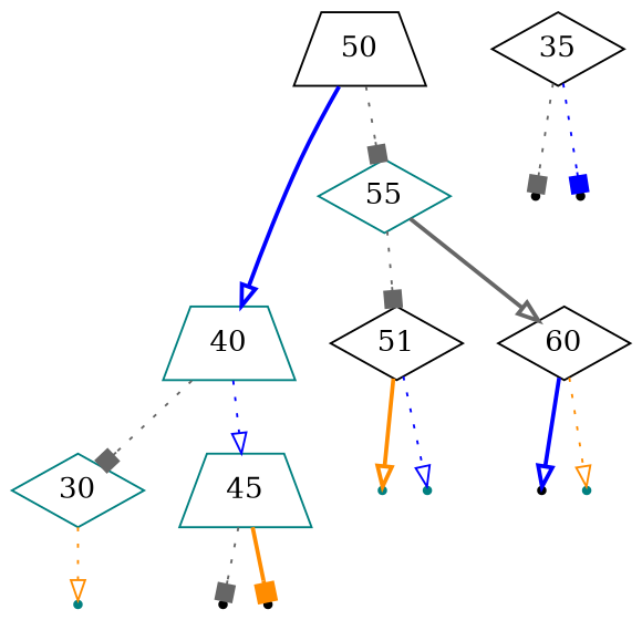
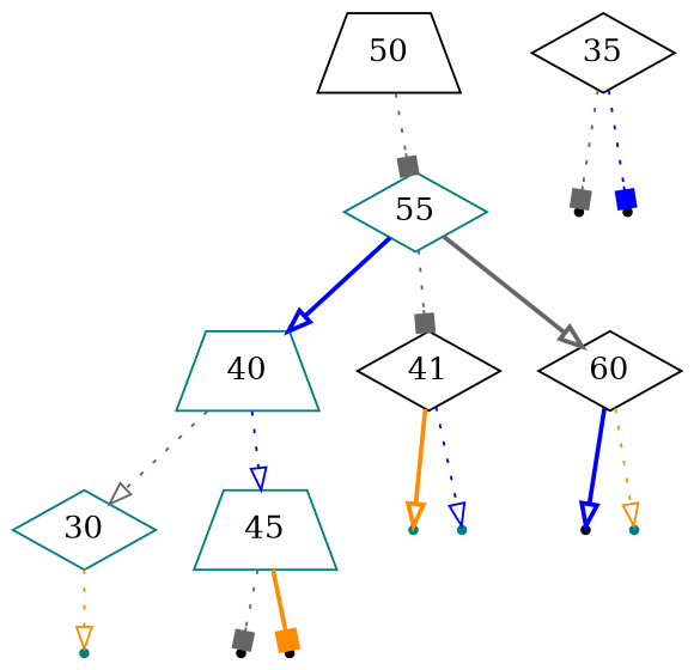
  digraph {
    node [color=black shape=point]
    edge [arrowhead=onormal color=gray40 style=dotted]
    n1 [label=50 shape=trapezium]
    n2 [color=teal label=40 shape=trapezium]
    n3 [color=teal label=55 shape=diamond]
    n4 [color=teal label=30 shape=diamond]
    n5 [color=teal label=45 shape=trapezium]
-   n6 [label=51 shape=diamond]
+   n6 [label=41 shape=diamond]
    n7 [label=60 shape=diamond]
    null1 [color=teal]
    null4
    null5
    n11 [label=35 shape=diamond]
    null2
    null3
    null6 [color=teal]
    null7 [color=teal]
    null8
    null9 [color=teal]
-   n1 -> n2 [color=blue style=bold]
+   n3 -> n2 [color=blue style=bold]
    n1 -> n3 [arrowhead=box]
-   n2 -> n4 [arrowhead=box]
+   n2 -> n4
    n2 -> n5 [color=blue]
    n3 -> n6 [arrowhead=box]
    n3 -> n7 [style=bold]
    n4 -> null1 [color=darkorange]
    n5 -> null4 [arrowhead=box]
    n5 -> null5 [arrowhead=box color=darkorange style=bold]
    n6 -> null6 [color=darkorange style=bold]
    n6 -> null7 [color=blue]
    n7 -> null8 [color=blue style=bold]
    n7 -> null9 [color=darkorange]
    n11 -> null2 [arrowhead=box]
    n11 -> null3 [arrowhead=box color=blue]
  }
